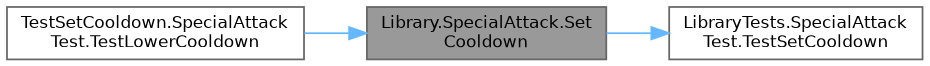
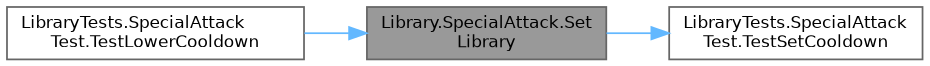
  digraph {
    rankdir=RL
    node [color=grey40 fillcolor=white fontname=Helvetica fontsize=10 shape=box style=filled]
    edge [color=steelblue1 dir=back fontname=Helvetica fontsize=10 labelfontname=Helvetica labelfontsize=10 style=solid]
-   n1 [color=gray40 fillcolor=grey60 fontcolor=black height=0.2 label="Library.SpecialAttack.Set\lCooldown" width=0.4]
-   n2 [height=0.2 label="TestSetCooldown.SpecialAttack\lTest.TestLowerCooldown" width=0.4]
+   n1 [color=gray40 fillcolor=grey60 fontcolor=black height=0.2 label="Library.SpecialAttack.Set\lLibrary" width=0.4]
+   n2 [height=0.2 label="LibraryTests.SpecialAttack\lTest.TestLowerCooldown" width=0.4]
    n3 [height=0.2 label="LibraryTests.SpecialAttack\lTest.TestSetCooldown" width=0.4]
    n1 -> n2
    n3 -> n1
  }
